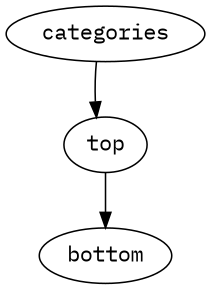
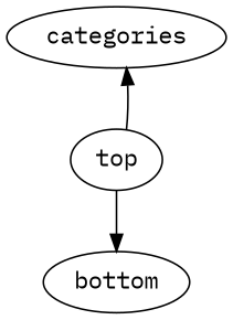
  digraph {
    fontname="IBM Plex Mono"
    package="ru.kode.way.sample.compose.category.routing"
    node [fontname="IBM Plex Mono" type=flow]
    edge [fontname="IBM Plex Mono"]
    categories
    top
    bottom
-   categories -> top
+   top -> categories
    top -> bottom
  }
